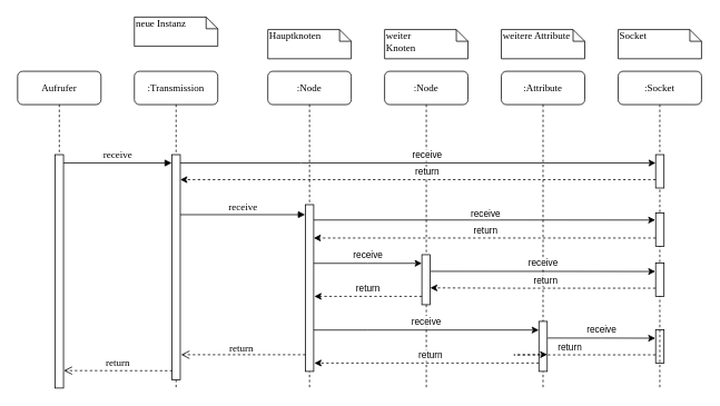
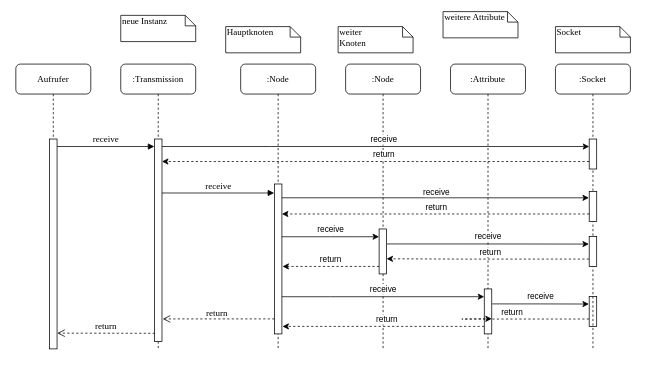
  <mxCell id="0" />
  <mxCell id="1" parent="0" />
  <mxCell id="2" value=":Transmission" style="shape=umlLifeline;perimeter=lifelinePerimeter;whiteSpace=wrap;html=1;container=1;collapsible=0;recursiveResize=0;outlineConnect=0;rounded=1;shadow=0;comic=0;labelBackgroundColor=none;strokeWidth=1;fontFamily=Verdana;fontSize=12;align=center;" parent="1" vertex="1"><mxGeometry x="160" y="85" width="100" height="380" as="geometry" /></mxCell>
  <mxCell id="3" value="" style="html=1;points=[];perimeter=orthogonalPerimeter;rounded=0;shadow=0;comic=0;labelBackgroundColor=none;strokeWidth=1;fontFamily=Verdana;fontSize=12;align=center;" parent="2" vertex="1"><mxGeometry x="45" y="100" width="10" height="270" as="geometry" /></mxCell>
  <mxCell id="4" value=":Node" style="shape=umlLifeline;perimeter=lifelinePerimeter;whiteSpace=wrap;html=1;container=1;collapsible=0;recursiveResize=0;outlineConnect=0;rounded=1;shadow=0;comic=0;labelBackgroundColor=none;strokeWidth=1;fontFamily=Verdana;fontSize=12;align=center;" parent="1" vertex="1"><mxGeometry x="320" y="85" width="100" height="380" as="geometry" /></mxCell>
  <mxCell id="5" value="" style="html=1;points=[];perimeter=orthogonalPerimeter;rounded=0;shadow=0;comic=0;labelBackgroundColor=none;strokeWidth=1;fontFamily=Verdana;fontSize=12;align=center;" parent="4" vertex="1"><mxGeometry x="45" y="160" width="10" height="200" as="geometry" /></mxCell>
  <mxCell id="6" value=":Node" style="shape=umlLifeline;perimeter=lifelinePerimeter;whiteSpace=wrap;html=1;container=1;collapsible=0;recursiveResize=0;outlineConnect=0;rounded=1;shadow=0;comic=0;labelBackgroundColor=none;strokeWidth=1;fontFamily=Verdana;fontSize=12;align=center;" parent="1" vertex="1"><mxGeometry x="460" y="85" width="100" height="380" as="geometry" /></mxCell>
  <mxCell id="7" value="" style="html=1;points=[];perimeter=orthogonalPerimeter;rounded=0;shadow=0;comic=0;labelBackgroundColor=none;strokeWidth=1;fontFamily=Verdana;fontSize=12;align=center;" parent="6" vertex="1"><mxGeometry x="44.7" y="220" width="10" height="60" as="geometry" /></mxCell>
  <mxCell id="8" value="receive" style="edgeStyle=orthogonalEdgeStyle;rounded=0;orthogonalLoop=1;jettySize=auto;html=1;entryX=-0.01;entryY=0.173;entryDx=0;entryDy=0;entryPerimeter=0;" edge="1" parent="6" target="13"><mxGeometry x="0.003" y="10" relative="1" as="geometry"><mxPoint x="-85" y="310.4" as="sourcePoint" /><Array as="points"><mxPoint x="-20" y="310" /></Array><mxPoint as="offset" /></mxGeometry></mxCell>
  <mxCell id="9" style="edgeStyle=orthogonalEdgeStyle;rounded=0;orthogonalLoop=1;jettySize=auto;html=1;entryX=1.08;entryY=0.55;entryDx=0;entryDy=0;entryPerimeter=0;dashed=1;" edge="1" parent="6" source="13"><mxGeometry relative="1" as="geometry"><mxPoint x="-84.2" y="350" as="targetPoint" /><Array as="points"><mxPoint x="10" y="350" /><mxPoint x="10" y="350" /></Array></mxGeometry></mxCell>
  <mxCell id="10" value="return" style="edgeLabel;html=1;align=center;verticalAlign=middle;resizable=0;points=[];" vertex="1" connectable="0" parent="9"><mxGeometry x="-0.055" y="-1" relative="1" as="geometry"><mxPoint x="-3.9" y="-9" as="offset" /></mxGeometry></mxCell>
  <mxCell id="11" value="" style="html=1;points=[];perimeter=orthogonalPerimeter;rounded=0;shadow=0;comic=0;labelBackgroundColor=none;strokeWidth=1;fontFamily=Verdana;fontSize=12;align=center;" vertex="1" parent="6"><mxGeometry x="325" y="310" width="10" height="40" as="geometry" /></mxCell>
  <mxCell id="12" value=":Attribute" style="shape=umlLifeline;perimeter=lifelinePerimeter;whiteSpace=wrap;html=1;container=1;collapsible=0;recursiveResize=0;outlineConnect=0;rounded=1;shadow=0;comic=0;labelBackgroundColor=none;strokeWidth=1;fontFamily=Verdana;fontSize=12;align=center;" parent="1" vertex="1"><mxGeometry x="600" y="85" width="100" height="380" as="geometry" /></mxCell>
  <mxCell id="13" value="" style="html=1;points=[];perimeter=orthogonalPerimeter;rounded=0;shadow=0;comic=0;labelBackgroundColor=none;strokeWidth=1;fontFamily=Verdana;fontSize=12;align=center;" vertex="1" parent="12"><mxGeometry x="45.0" y="300" width="10" height="60" as="geometry" /></mxCell>
  <mxCell id="14" value="Aufrufer" style="shape=umlLifeline;perimeter=lifelinePerimeter;whiteSpace=wrap;html=1;container=1;collapsible=0;recursiveResize=0;outlineConnect=0;rounded=1;shadow=0;comic=0;labelBackgroundColor=none;strokeWidth=1;fontFamily=Verdana;fontSize=12;align=center;" parent="1" vertex="1"><mxGeometry x="20" y="85" width="100" height="380" as="geometry" /></mxCell>
  <mxCell id="15" value="" style="html=1;points=[];perimeter=orthogonalPerimeter;rounded=0;shadow=0;comic=0;labelBackgroundColor=none;strokeWidth=1;fontFamily=Verdana;fontSize=12;align=center;" parent="14" vertex="1"><mxGeometry x="45" y="100" width="10" height="280" as="geometry" /></mxCell>
  <mxCell id="16" value="receive" style="html=1;verticalAlign=bottom;endArrow=block;entryX=-0.023;entryY=0.038;labelBackgroundColor=none;fontFamily=Verdana;fontSize=12;edgeStyle=elbowEdgeStyle;elbow=vertical;entryDx=0;entryDy=0;entryPerimeter=0;" parent="1" source="15" target="3" edge="1"><mxGeometry relative="1" as="geometry"><mxPoint x="140" y="195" as="sourcePoint" /><Array as="points"><mxPoint x="130" y="195" /></Array></mxGeometry></mxCell>
  <mxCell id="17" value="receive" style="html=1;verticalAlign=bottom;endArrow=block;labelBackgroundColor=none;fontFamily=Verdana;fontSize=12;edgeStyle=elbowEdgeStyle;elbow=vertical;entryX=-0.035;entryY=0.063;entryDx=0;entryDy=0;entryPerimeter=0;" parent="1" source="3" target="5" edge="1"><mxGeometry relative="1" as="geometry"><mxPoint x="290" y="205" as="sourcePoint" /><mxPoint x="360" y="257" as="targetPoint" /><Array as="points"><mxPoint x="350" y="257" /><mxPoint x="320" y="245" /></Array></mxGeometry></mxCell>
  <mxCell id="18" value="neue Instanz" style="shape=note;whiteSpace=wrap;html=1;size=14;verticalAlign=top;align=left;spacingTop=-6;rounded=0;shadow=0;comic=0;labelBackgroundColor=none;strokeWidth=1;fontFamily=Verdana;fontSize=12" parent="1" vertex="1"><mxGeometry x="160" y="20" width="100" height="35" as="geometry" /></mxCell>
- <mxCell id="19" value="Hauptknoten" style="shape=note;whiteSpace=wrap;html=1;size=14;verticalAlign=top;align=left;spacingTop=-6;rounded=0;shadow=0;comic=0;labelBackgroundColor=none;strokeWidth=1;fontFamily=Verdana;fontSize=12" parent="1" vertex="1"><mxGeometry x="320" y="35" width="100" height="35" as="geometry" /></mxCell>
- <mxCell id="20" value="weiter&lt;br&gt; Knoten" style="shape=note;whiteSpace=wrap;html=1;size=14;verticalAlign=top;align=left;spacingTop=-6;rounded=0;shadow=0;comic=0;labelBackgroundColor=none;strokeWidth=1;fontFamily=Verdana;fontSize=12" parent="1" vertex="1"><mxGeometry x="460" y="35" width="100" height="35" as="geometry" /></mxCell>
- <mxCell id="21" value="weitere Attribute" style="shape=note;whiteSpace=wrap;html=1;size=14;verticalAlign=top;align=left;spacingTop=-6;rounded=0;shadow=0;comic=0;labelBackgroundColor=none;strokeWidth=1;fontFamily=Verdana;fontSize=12" parent="1" vertex="1"><mxGeometry x="600" y="35" width="100" height="35" as="geometry" /></mxCell>
+ <mxCell id="19" value="Hauptknoten" style="shape=note;whiteSpace=wrap;html=1;size=14;verticalAlign=top;align=left;spacingTop=-6;rounded=0;shadow=0;comic=0;labelBackgroundColor=none;strokeWidth=1;fontFamily=Verdana;fontSize=12" parent="1" vertex="1"><mxGeometry x="300" y="35" width="100" height="35" as="geometry" /></mxCell>
+ <mxCell id="20" value="weiter&lt;br&gt; Knoten" style="shape=note;whiteSpace=wrap;html=1;size=14;verticalAlign=top;align=left;spacingTop=-6;rounded=0;shadow=0;comic=0;labelBackgroundColor=none;strokeWidth=1;fontFamily=Verdana;fontSize=12" parent="1" vertex="1"><mxGeometry x="450" y="35" width="100" height="35" as="geometry" /></mxCell>
+ <mxCell id="21" value="weitere Attribute" style="shape=note;whiteSpace=wrap;html=1;size=14;verticalAlign=top;align=left;spacingTop=-6;rounded=0;shadow=0;comic=0;labelBackgroundColor=none;strokeWidth=1;fontFamily=Verdana;fontSize=12" parent="1" vertex="1"><mxGeometry x="590" y="15" width="100" height="35" as="geometry" /></mxCell>
  <mxCell id="22" value="return" style="html=1;verticalAlign=bottom;endArrow=open;dashed=1;endSize=8;labelBackgroundColor=none;fontFamily=Verdana;fontSize=12;edgeStyle=elbowEdgeStyle;elbow=vertical;" edge="1" parent="1" source="5"><mxGeometry x="0.03" y="1" relative="1" as="geometry"><mxPoint x="216" y="425" as="targetPoint" /><Array as="points"><mxPoint x="310" y="425" /><mxPoint x="264.49" y="395" /><mxPoint x="434.49" y="415" /><mxPoint x="464.49" y="425" /><mxPoint x="434.49" y="395" /><mxPoint x="464.49" y="395" /></Array><mxPoint x="349.3" y="395.4" as="sourcePoint" /><mxPoint as="offset" /></mxGeometry></mxCell>
  <mxCell id="23" value="return" style="html=1;verticalAlign=bottom;endArrow=open;dashed=1;endSize=8;labelBackgroundColor=none;fontFamily=Verdana;fontSize=12;edgeStyle=elbowEdgeStyle;elbow=vertical;entryX=1.029;entryY=0.923;entryDx=0;entryDy=0;entryPerimeter=0;exitX=0.056;exitY=0.96;exitDx=0;exitDy=0;exitPerimeter=0;" edge="1" parent="1" source="3" target="15"><mxGeometry relative="1" as="geometry"><mxPoint x="80" y="405.6" as="targetPoint" /><Array as="points"><mxPoint x="120" y="444" /><mxPoint x="120" y="431" /><mxPoint x="124.49" y="405" /><mxPoint x="294.49" y="425" /><mxPoint x="324.49" y="435" /><mxPoint x="294.49" y="405" /><mxPoint x="324.49" y="405" /></Array><mxPoint x="200" y="406" as="sourcePoint" /></mxGeometry></mxCell>
  <mxCell id="24" value=":Socket" style="shape=umlLifeline;perimeter=lifelinePerimeter;whiteSpace=wrap;html=1;container=1;collapsible=0;recursiveResize=0;outlineConnect=0;rounded=1;shadow=0;comic=0;labelBackgroundColor=none;strokeWidth=1;fontFamily=Verdana;fontSize=12;align=center;" vertex="1" parent="1"><mxGeometry x="740" y="85" width="100" height="380" as="geometry" /></mxCell>
  <mxCell id="25" value="" style="html=1;points=[];perimeter=orthogonalPerimeter;rounded=0;shadow=0;comic=0;labelBackgroundColor=none;strokeWidth=1;fontFamily=Verdana;fontSize=12;align=center;" vertex="1" parent="24"><mxGeometry x="45" y="100" width="10" height="40" as="geometry" /></mxCell>
  <mxCell id="26" value="" style="html=1;points=[];perimeter=orthogonalPerimeter;rounded=0;shadow=0;comic=0;labelBackgroundColor=none;strokeWidth=1;fontFamily=Verdana;fontSize=12;align=center;" vertex="1" parent="24"><mxGeometry x="45.04" y="170" width="10" height="40" as="geometry" /></mxCell>
  <mxCell id="27" value="Socket" style="shape=note;whiteSpace=wrap;html=1;size=14;verticalAlign=top;align=left;spacingTop=-6;rounded=0;shadow=0;comic=0;labelBackgroundColor=none;strokeWidth=1;fontFamily=Verdana;fontSize=12" vertex="1" parent="1"><mxGeometry x="740" y="35" width="100" height="35" as="geometry" /></mxCell>
  <mxCell id="28" style="edgeStyle=orthogonalEdgeStyle;rounded=0;orthogonalLoop=1;jettySize=auto;html=1;" edge="1" parent="1" source="3" target="25"><mxGeometry relative="1" as="geometry"><Array as="points"><mxPoint x="360" y="195" /><mxPoint x="360" y="195" /></Array></mxGeometry></mxCell>
  <mxCell id="29" value="receive" style="edgeLabel;html=1;align=center;verticalAlign=middle;resizable=0;points=[];" vertex="1" connectable="0" parent="28"><mxGeometry x="-0.043" y="2" relative="1" as="geometry"><mxPoint x="22.22" y="-8" as="offset" /></mxGeometry></mxCell>
  <mxCell id="30" style="edgeStyle=orthogonalEdgeStyle;rounded=0;orthogonalLoop=1;jettySize=auto;html=1;dashed=1;" edge="1" parent="1" source="25" target="3"><mxGeometry relative="1" as="geometry"><Array as="points"><mxPoint x="640" y="215" /><mxPoint x="640" y="215" /></Array></mxGeometry></mxCell>
  <mxCell id="31" value="return" style="edgeLabel;html=1;align=center;verticalAlign=middle;resizable=0;points=[];" vertex="1" connectable="0" parent="30"><mxGeometry x="0.053" y="-2" relative="1" as="geometry"><mxPoint x="25" y="-8" as="offset" /></mxGeometry></mxCell>
  <mxCell id="32" style="edgeStyle=orthogonalEdgeStyle;rounded=0;orthogonalLoop=1;jettySize=auto;html=1;entryX=-0.045;entryY=0.211;entryDx=0;entryDy=0;entryPerimeter=0;" edge="1" parent="1" target="26"><mxGeometry relative="1" as="geometry"><mxPoint x="375.04" y="263.4" as="sourcePoint" /><Array as="points"><mxPoint x="580.04" y="263" /></Array></mxGeometry></mxCell>
  <mxCell id="33" value="receive" style="edgeLabel;html=1;align=center;verticalAlign=middle;resizable=0;points=[];" vertex="1" connectable="0" parent="32"><mxGeometry x="0.083" y="-1" relative="1" as="geometry"><mxPoint x="-16.71" y="-9.4" as="offset" /></mxGeometry></mxCell>
  <mxCell id="34" style="edgeStyle=orthogonalEdgeStyle;rounded=0;orthogonalLoop=1;jettySize=auto;html=1;dashed=1;entryX=0.996;entryY=0.15;entryDx=0;entryDy=0;entryPerimeter=0;" edge="1" parent="1" source="26"><mxGeometry relative="1" as="geometry"><mxPoint x="375" y="285" as="targetPoint" /><Array as="points"><mxPoint x="690.04" y="285" /><mxPoint x="690.04" y="285" /></Array></mxGeometry></mxCell>
  <mxCell id="35" value="return" style="edgeLabel;html=1;align=center;verticalAlign=middle;resizable=0;points=[];" vertex="1" connectable="0" parent="34"><mxGeometry x="-0.081" relative="1" as="geometry"><mxPoint x="-16.43" y="-9.6" as="offset" /></mxGeometry></mxCell>
  <mxCell id="36" value="receive" style="edgeStyle=orthogonalEdgeStyle;rounded=0;orthogonalLoop=1;jettySize=auto;html=1;entryX=-0.01;entryY=0.173;entryDx=0;entryDy=0;entryPerimeter=0;" edge="1" parent="1" source="5" target="7"><mxGeometry x="0.003" y="10" relative="1" as="geometry"><Array as="points"><mxPoint x="440" y="315" /></Array><mxPoint as="offset" /></mxGeometry></mxCell>
  <mxCell id="37" style="edgeStyle=orthogonalEdgeStyle;rounded=0;orthogonalLoop=1;jettySize=auto;html=1;entryX=1.08;entryY=0.55;entryDx=0;entryDy=0;entryPerimeter=0;dashed=1;" edge="1" parent="1" source="7" target="5"><mxGeometry relative="1" as="geometry"><Array as="points"><mxPoint x="470" y="355" /><mxPoint x="470" y="355" /></Array></mxGeometry></mxCell>
  <mxCell id="38" value="return" style="edgeLabel;html=1;align=center;verticalAlign=middle;resizable=0;points=[];" vertex="1" connectable="0" parent="37"><mxGeometry x="-0.055" y="-1" relative="1" as="geometry"><mxPoint x="-3.9" y="-9" as="offset" /></mxGeometry></mxCell>
  <mxCell id="39" value="" style="html=1;points=[];perimeter=orthogonalPerimeter;rounded=0;shadow=0;comic=0;labelBackgroundColor=none;strokeWidth=1;fontFamily=Verdana;fontSize=12;align=center;" vertex="1" parent="1"><mxGeometry x="785" y="315" width="10" height="40" as="geometry" /></mxCell>
  <mxCell id="40" value="receive" style="edgeStyle=orthogonalEdgeStyle;rounded=0;orthogonalLoop=1;jettySize=auto;html=1;entryX=-0.042;entryY=0.254;entryDx=0;entryDy=0;entryPerimeter=0;exitX=1.056;exitY=0.333;exitDx=0;exitDy=0;exitPerimeter=0;" edge="1" parent="1" source="7" target="39"><mxGeometry x="0.003" y="10" relative="1" as="geometry"><mxPoint x="520" y="325.02" as="sourcePoint" /><mxPoint x="649.6" y="325" as="targetPoint" /><Array as="points" /><mxPoint as="offset" /></mxGeometry></mxCell>
  <mxCell id="41" style="edgeStyle=orthogonalEdgeStyle;rounded=0;orthogonalLoop=1;jettySize=auto;html=1;entryX=1;entryY=0.663;entryDx=0;entryDy=0;entryPerimeter=0;dashed=1;exitX=-0.022;exitY=0.754;exitDx=0;exitDy=0;exitPerimeter=0;" edge="1" parent="1" source="39" target="7"><mxGeometry relative="1" as="geometry"><mxPoint x="649.7" y="345" as="sourcePoint" /><mxPoint x="520.8" y="345" as="targetPoint" /><Array as="points"><mxPoint x="615" y="345" /></Array></mxGeometry></mxCell>
  <mxCell id="42" value="return" style="edgeLabel;html=1;align=center;verticalAlign=middle;resizable=0;points=[];" vertex="1" connectable="0" parent="41"><mxGeometry x="-0.055" y="-1" relative="1" as="geometry"><mxPoint x="-3.9" y="-9" as="offset" /></mxGeometry></mxCell>
  <mxCell id="43" value="receive" style="edgeStyle=orthogonalEdgeStyle;rounded=0;orthogonalLoop=1;jettySize=auto;html=1;entryX=-0.042;entryY=0.254;entryDx=0;entryDy=0;entryPerimeter=0;exitX=1.056;exitY=0.333;exitDx=0;exitDy=0;exitPerimeter=0;" edge="1" parent="1" source="13" target="11"><mxGeometry x="0.003" y="10" relative="1" as="geometry"><mxPoint x="520" y="405.02" as="sourcePoint" /><mxPoint x="649.6" y="405" as="targetPoint" /><Array as="points" /><mxPoint as="offset" /></mxGeometry></mxCell>
  <mxCell id="44" style="edgeStyle=orthogonalEdgeStyle;rounded=0;orthogonalLoop=1;jettySize=auto;html=1;entryX=1;entryY=0.663;entryDx=0;entryDy=0;entryPerimeter=0;dashed=1;exitX=-0.022;exitY=0.754;exitDx=0;exitDy=0;exitPerimeter=0;" edge="1" parent="1" source="11" target="13"><mxGeometry relative="1" as="geometry"><mxPoint x="649.7" y="425" as="sourcePoint" /><mxPoint x="520.8" y="425" as="targetPoint" /><Array as="points"><mxPoint x="615" y="425" /></Array></mxGeometry></mxCell>
  <mxCell id="45" value="return" style="edgeLabel;html=1;align=center;verticalAlign=middle;resizable=0;points=[];" vertex="1" connectable="0" parent="44"><mxGeometry x="-0.055" y="-1" relative="1" as="geometry"><mxPoint x="-3.9" y="-9" as="offset" /></mxGeometry></mxCell>
